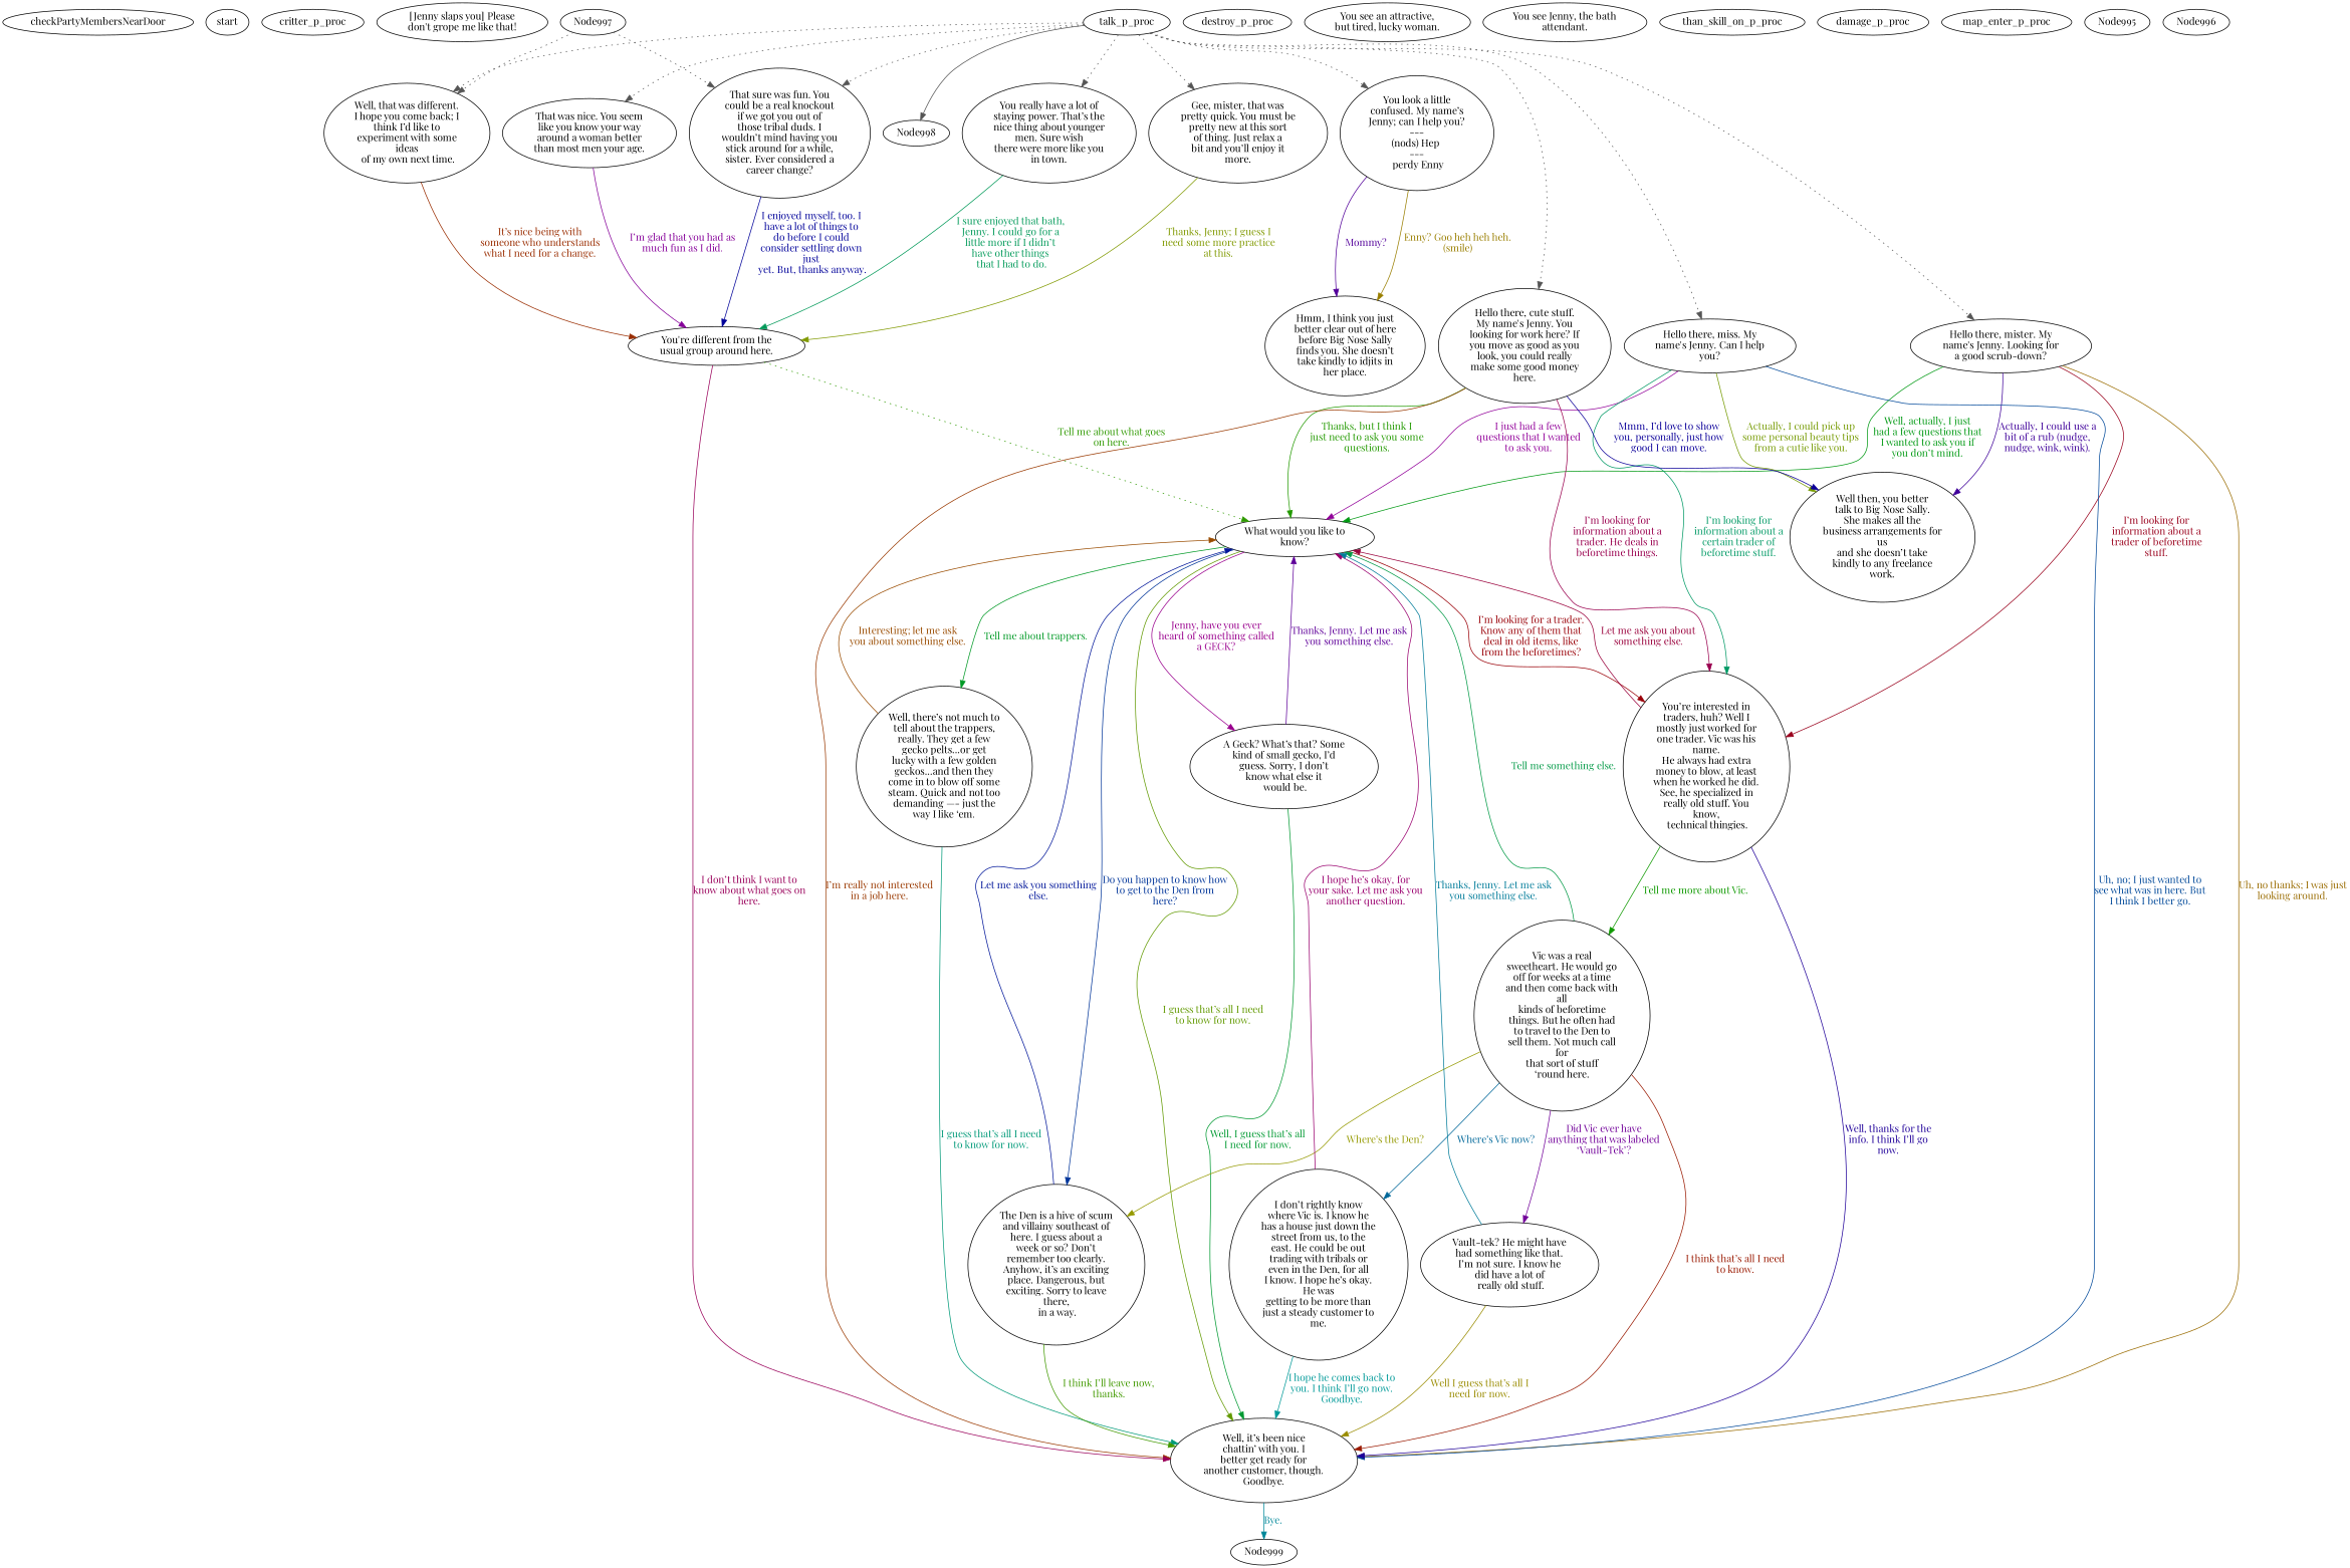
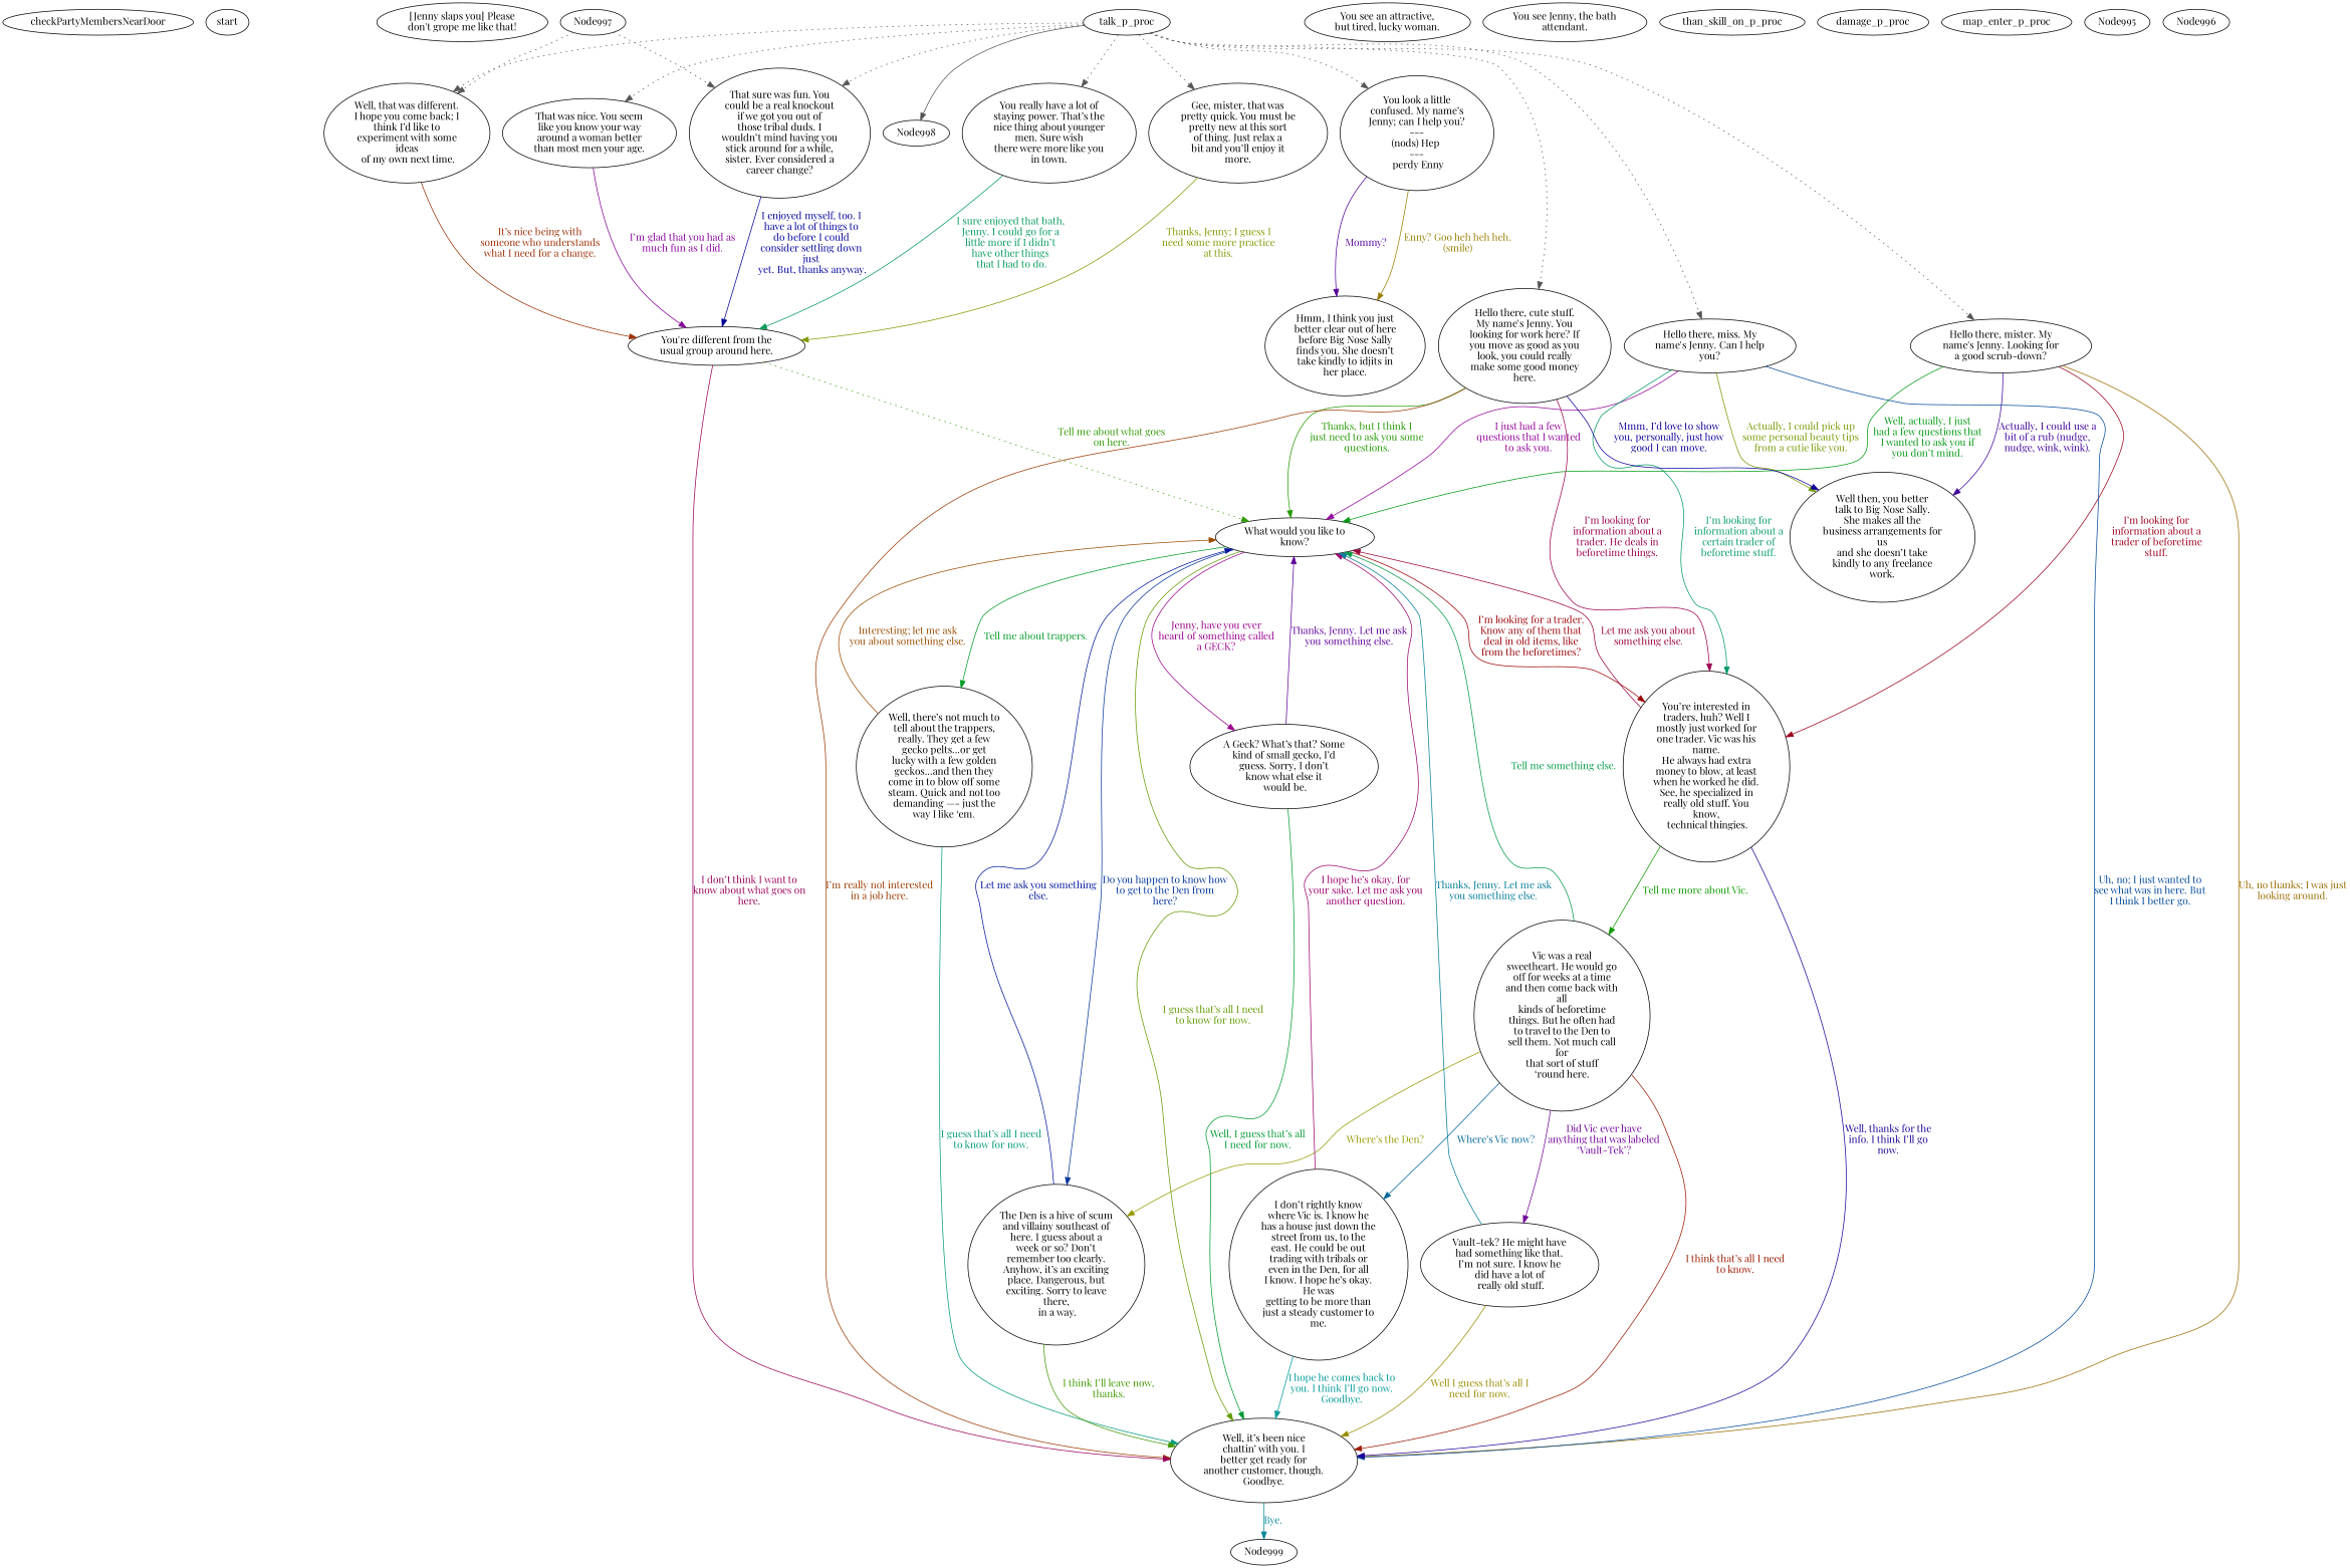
  digraph {
    fontname="Playfair Display"
    node [color="#000000" fillcolor="#FFFFFF" fontname="Playfair Display" style=filled]
    edge [color="#555555" fontname="Playfair Display"]
    checkPartyMembersNearDoor
    start
-   critter_p_proc
    n4 [label="[Jenny slaps you] Please\ndon't grope me like that!"]
    talk_p_proc
    Node998
    n7 [label="Gee, mister, that was\npretty quick. You must be\npretty new at this sort\nof thing. Just relax a\nbit and you’ll enjoy it\nmore."]
    n8 [label="That was nice. You seem\nlike you know your way\naround a woman better\nthan most men your age."]
    n9 [label="You really have a lot of\nstaying power. That’s the\nnice thing about younger\nmen. Sure wish\nthere were more like you\nin town."]
    n10 [label="Well, that was different.\nI hope you come back; I\nthink I’d like to\nexperiment with some\nideas\n of my own next time."]
    n11 [label="That sure was fun. You\ncould be a real knockout\nif we got you out of\nthose tribal duds. I\nwouldn’t mind having you\nstick around for a while,\nsister. Ever considered a\ncareer change?"]
    n12 [label="You look a little\nconfused. My name’s\nJenny; can I help you?\n---\n(nods) Hep \n---\n perdy Enny"]
    n13 [label="Hello there, mister. My\nname's Jenny. Looking for\na good scrub-down?"]
    n14 [label="Hello there, miss. My\nname's Jenny. Can I help\nyou?"]
    n15 [label="Hello there, cute stuff.\nMy name's Jenny. You\nlooking for work here? If\nyou move as good as you\nlook, you could really\nmake some good money\nhere."]
    n16 [label="You're different from the\nusual group around here."]
    n17 [label="Hmm, I think you just\nbetter clear out of here\nbefore Big Nose Sally\nfinds you. She doesn’t\ntake kindly to idjits in\nher place."]
    n18 [label="What would you like to\nknow?"]
    n19 [label="Well, it’s been nice\nchattin’ with you. I\nbetter get ready for\nanother customer, though.\nGoodbye."]
    n20 [label="You’re interested in\ntraders, huh? Well I\nmostly just worked for\none trader. Vic was his\nname.\nHe always had extra\nmoney to blow, at least\nwhen he worked he did.\nSee, he specialized in\nreally old stuff. You\nknow,\n technical thingies."]
    n21 [label="Well then, you better\ntalk to Big Nose Sally.\nShe makes all the\nbusiness arrangements for\nus\nand she doesn’t take\nkindly to any freelance\nwork."]
    n22 [label="Well, there’s not much to\ntell about the trappers,\nreally. They get a few\ngecko pelts...or get\nlucky with a few golden\ngeckos...and then they\ncome in to blow off some\nsteam. Quick and not too\ndemanding —- just the\nway I like ‘em."]
    n23 [label="The Den is a hive of scum\nand villainy southeast of\nhere. I guess about a\nweek or so? Don’t\nremember too clearly.\nAnyhow, it’s an exciting\nplace. Dangerous, but\nexciting. Sorry to leave\nthere,\n in a way."]
    n24 [label="A Geck? What’s that? Some\nkind of small gecko, I’d\nguess. Sorry, I don’t\nknow what else it\n would be."]
    Node999
    n26 [label="Vic was a real\nsweetheart. He would go\noff for weeks at a time\nand then come back with\nall\nkinds of beforetime\nthings. But he often had\nto travel to the Den to\nsell them. Not much call\nfor\nthat sort of stuff\n‘round here."]
-   destroy_p_proc
    n28 [label="You see an attractive,\nbut tired, lucky woman."]
    n29 [label="You see Jenny, the bath\nattendant."]
    n30 [label=than_skill_on_p_proc]
    damage_p_proc
    map_enter_p_proc
    Node995
    Node996
    Node997
    n36 [label="I don’t rightly know\nwhere Vic is. I know he\nhas a house just down the\nstreet from us, to the\neast. He could be out\ntrading with tribals or\neven in the Den, for all\nI know. I hope he’s okay.\nHe was\ngetting to be more than\njust a steady customer to\nme."]
    n37 [label="Vault-tek? He might have\nhad something like that.\nI’m not sure. I know he\ndid have a lot of\n really old stuff."]
    talk_p_proc -> Node998 [style=solid]
    talk_p_proc -> n7 [style=dotted]
    talk_p_proc -> n8 [style=dotted]
    talk_p_proc -> n9 [style=dotted]
    talk_p_proc -> n10 [style=dotted]
    talk_p_proc -> n11 [style=dotted]
    talk_p_proc -> n12 [style=dotted]
    talk_p_proc -> n13 [style=dotted]
    talk_p_proc -> n14 [style=dotted]
    talk_p_proc -> n15 [style=dotted]
    n7 -> n16 [color="#809900" fontcolor="#809900" label="Thanks, Jenny; I guess I\nneed some more practice\nat this."]
    n8 -> n16 [color="#850099" fontcolor="#850099" label="I’m glad that you had as\nmuch fun as I did."]
    n9 -> n16 [color="#009958" fontcolor="#009958" label="I sure enjoyed that bath,\nJenny. I could go for a\nlittle more if I didn’t\nhave other things\n that I had to do."]
    n10 -> n16 [color="#992C00" fontcolor="#992C00" label="It’s nice being with\nsomeone who understands\nwhat I need for a change."]
    n11 -> n16 [color="#000199" fontcolor="#000199" label="I enjoyed myself, too. I\nhave a lot of things to\ndo before I could\nconsider settling down\njust\n yet. But, thanks anyway."]
    n12 -> n17 [color="#997E00" fontcolor="#997E00" label="Enny? Goo heh heh heh.\n(smile)"]
    n12 -> n17 [color="#520099" fontcolor="#520099" label="Mommy?"]
    n13 -> n18 [color="#009912" fontcolor="#009912" label="Well, actually, I just\nhad a few questions that\nI wanted to ask you if\nyou don’t mind."]
    n13 -> n19 [color="#996B00" fontcolor="#996B00" label="Uh, no thanks; I was just\nlooking around."]
    n13 -> n20 [color="#99001B" fontcolor="#99001B" label="I’m looking for\ninformation about a\ntrader of beforetime\nstuff."]
    n13 -> n21 [color="#3E0099" fontcolor="#3E0099" label="Actually, I could use a\nbit of a rub (nudge,\nnudge, wink, wink)."]
    n14 -> n18 [color="#910099" fontcolor="#910099" label="I just had a few\nquestions that I wanted\nto ask you."]
    n14 -> n19 [color="#004899" fontcolor="#004899" label="Uh, no; I just wanted to\nsee what was in here. But\nI think I better go."]
    n14 -> n20 [color="#009964" fontcolor="#009964" label="I’m looking for\ninformation about a\ncertain trader of\nbeforetime stuff."]
    n14 -> n21 [color="#749900" fontcolor="#749900" label="Actually, I could pick up\nsome personal beauty tips\nfrom a cutie like you."]
    n15 -> n18 [color="#229900" fontcolor="#229900" label="Thanks, but I think I\njust need to ask you some\nquestions."]
    n15 -> n19 [color="#993800" fontcolor="#993800" label="I’m really not interested\nin a job here."]
    n15 -> n20 [color="#99004E" fontcolor="#99004E" label="I’m looking for\ninformation about a\ntrader. He deals in\nbeforetime things."]
    n15 -> n21 [color="#0B0099" fontcolor="#0B0099" label="Mmm, I’d love to show\nyou, personally, just how\ngood I can move."]
    n16 -> n18 [color="#2E9900" fontcolor="#2E9900" label="Tell me about what goes\non here." style=dotted]
    n16 -> n19 [color="#99005A" fontcolor="#99005A" label="I don’t think I want to\nknow about what goes on\nhere."]
    n18 -> n19 [color="#619900" fontcolor="#619900" label="I guess that’s all I need\nto know for now."]
    n18 -> n20 [color="#990007" fontcolor="#990007" label="I’m looking for a trader.\nKnow any of them that\ndeal in old items, like\nfrom the beforetimes?"]
    n18 -> n22 [color="#009925" fontcolor="#009925" label="Tell me about trappers."]
    n18 -> n23 [color="#003499" fontcolor="#003499" label="Do you happen to know how\nto get to the Den from\nhere?"]
    n18 -> n24 [color="#99008D" fontcolor="#99008D" label="Jenny, have you ever\nheard of something called\na GECK?"]
    n19 -> Node999 [color="#008799" fontcolor="#008799" label="Bye."]
    n20 -> n18 [color="#99003B" fontcolor="#99003B" label="Let me ask you about\nsomething else."]
    n20 -> n19 [color="#1F0099" fontcolor="#1F0099" label="Well, thanks for the\ninfo. I think I’ll go\nnow."]
    n20 -> n26 [color="#0E9900" fontcolor="#0E9900" label="Tell me more about Vic."]
    n22 -> n18 [color="#994B00" fontcolor="#994B00" label="Interesting; let me ask\nyou about something else."]
    n22 -> n19 [color="#009978" fontcolor="#009978" label="I guess that’s all I need\nto know for now."]
    n23 -> n18 [color="#001599" fontcolor="#001599" label="Let me ask you something\nelse."]
    n23 -> n19 [color="#419900" fontcolor="#419900" label="I think I’ll leave now,\nthanks."]
    n24 -> n18 [color="#5E0099" fontcolor="#5E0099" label="Thanks, Jenny. Let me ask\nyou something else."]
    n24 -> n19 [color="#009931" fontcolor="#009931" label="Well, I guess that’s all\nI need for now."]
    n26 -> n18 [color="#009945" fontcolor="#009945" label="Tell me something else."]
    n26 -> n19 [color="#991800" fontcolor="#991800" label="I think that’s all I need\nto know."]
    n26 -> n23 [color="#949900" fontcolor="#949900" label="Where’s the Den?"]
    n26 -> n36 [color="#006799" fontcolor="#006799" label="Where’s Vic now?"]
    n26 -> n37 [color="#710099" fontcolor="#710099" label="Did Vic ever have\nanything that was labeled\n‘Vault-Tek’?"]
    Node997 -> n10 [style=dotted]
    Node997 -> n11 [style=dotted]
    n36 -> n18 [color="#99006E" fontcolor="#99006E" label="I hope he’s okay, for\nyour sake. Let me ask you\nanother question."]
    n36 -> n19 [color="#009998" fontcolor="#009998" label="I hope he comes back to\nyou. I think I’ll go now.\nGoodbye."]
    n37 -> n18 [color="#007B99" fontcolor="#007B99" label="Thanks, Jenny. Let me ask\nyou something else."]
    n37 -> n19 [color="#998B00" fontcolor="#998B00" label="Well I guess that’s all I\nneed for now."]
  }
